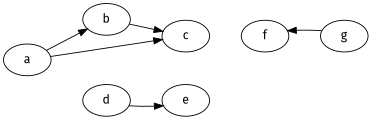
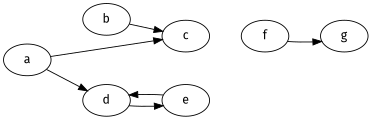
  digraph {
    compound=true
    fontname="Fira Sans"
    rankdir=LR
    node [fontname="Fira Sans"]
    edge [fontname="Fira Sans"]
    a [height=0.5 texlbl="$a^?$" width=0.75]
    b [height=0.5 texlbl="$b^?$" width=0.75]
    c [height=0.5 texlbl="$c^?$" width=0.75]
    f [height=0.5 texlbl="$g^?$" width=0.75]
    d [height=0.5 texlbl="$d^?$" width=0.75]
    e [height=0.5 texlbl="$f^?$" width=0.75]
    g [height=0.5 width=0.75]
-   a -> b
+   a -> d
    a -> c
    b -> c
    c -> f [style=invis]
-   g -> f
+   f -> g
    d -> e
+   e -> d
  }
